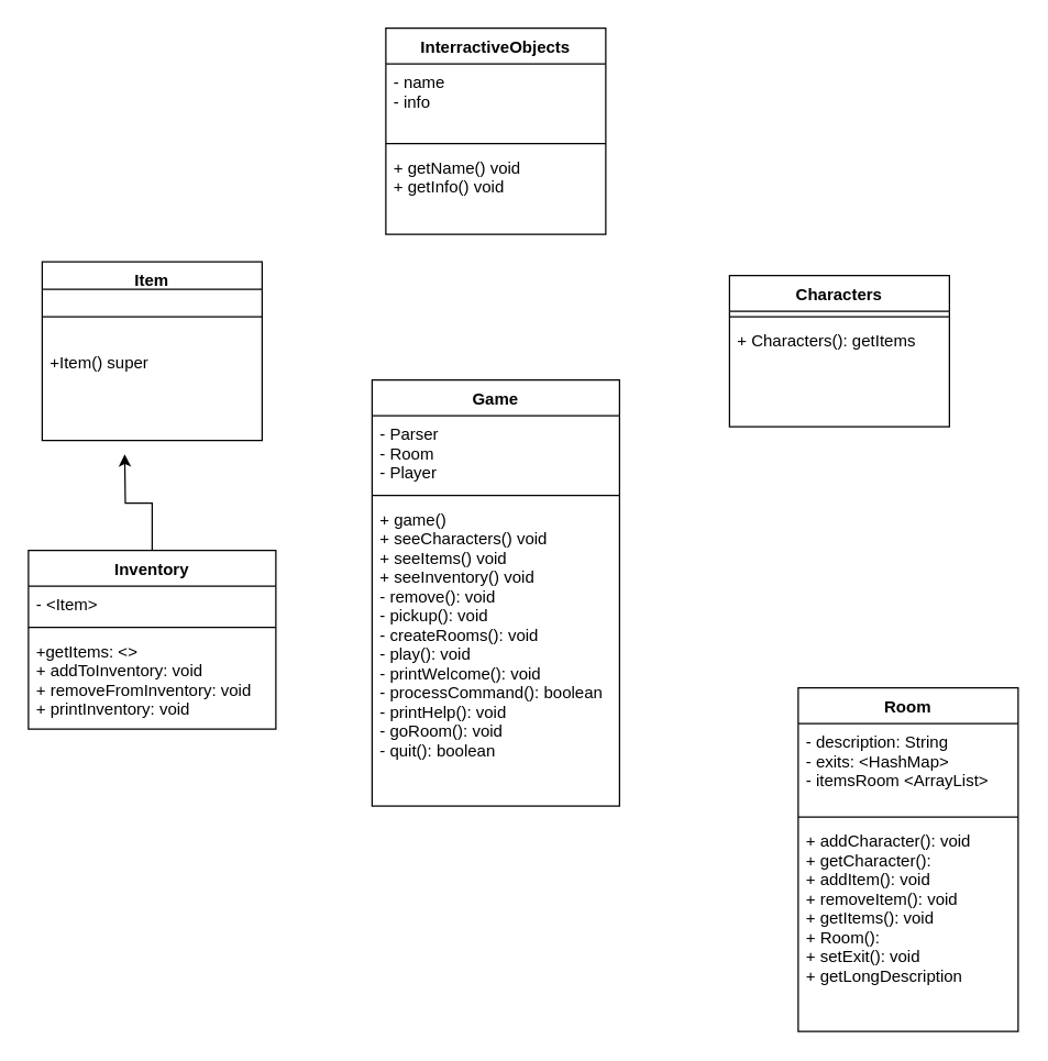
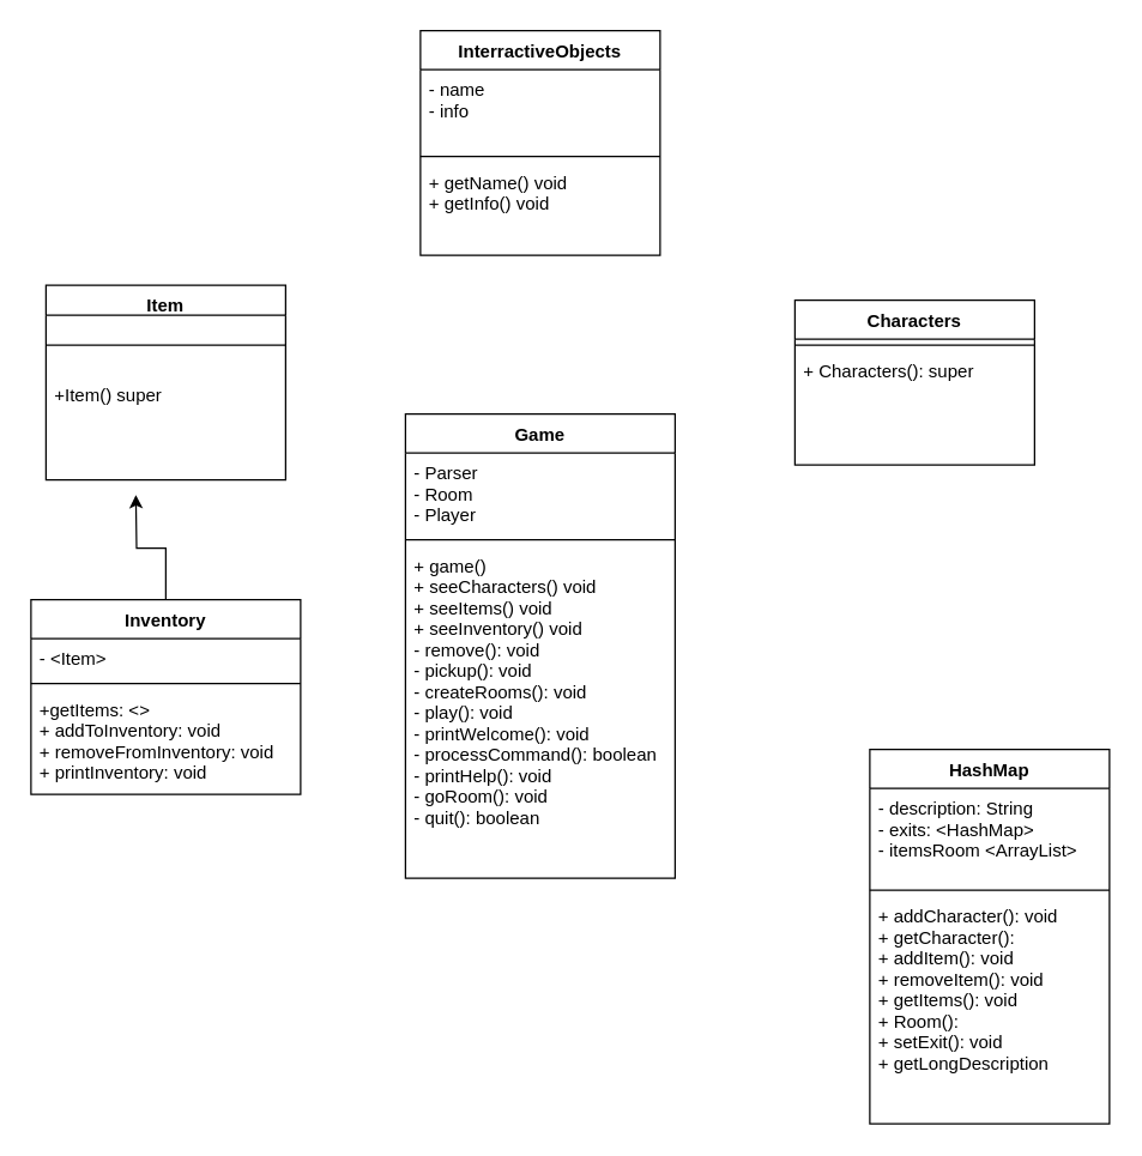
  <mxCell id="0" />
  <mxCell id="1" parent="0" />
  <mxCell id="2" value="InterractiveObjects" style="swimlane;fontStyle=1;align=center;verticalAlign=top;childLayout=stackLayout;horizontal=1;startSize=26;horizontalStack=0;resizeParent=1;resizeParentMax=0;resizeLast=0;collapsible=1;marginBottom=0;" vertex="1" parent="1"><mxGeometry x="280" y="20" width="160" height="150" as="geometry" /></mxCell>
  <mxCell id="3" value="- name&#10;- info" style="text;strokeColor=none;fillColor=none;align=left;verticalAlign=top;spacingLeft=4;spacingRight=4;overflow=hidden;rotatable=0;points=[[0,0.5],[1,0.5]];portConstraint=eastwest;" vertex="1" parent="2"><mxGeometry y="26" width="160" height="54" as="geometry" /></mxCell>
  <mxCell id="4" value="" style="line;strokeWidth=1;fillColor=none;align=left;verticalAlign=middle;spacingTop=-1;spacingLeft=3;spacingRight=3;rotatable=0;labelPosition=right;points=[];portConstraint=eastwest;" vertex="1" parent="2"><mxGeometry y="80" width="160" height="8" as="geometry" /></mxCell>
  <mxCell id="5" value="+ getName() void&#10;+ getInfo() void" style="text;strokeColor=none;fillColor=none;align=left;verticalAlign=top;spacingLeft=4;spacingRight=4;overflow=hidden;rotatable=0;points=[[0,0.5],[1,0.5]];portConstraint=eastwest;" vertex="1" parent="2"><mxGeometry y="88" width="160" height="62" as="geometry" /></mxCell>
  <mxCell id="6" value="Item" style="swimlane;fontStyle=1;align=center;verticalAlign=top;childLayout=stackLayout;horizontal=1;startSize=20;horizontalStack=0;resizeParent=1;resizeParentMax=0;resizeLast=0;collapsible=1;marginBottom=0;" vertex="1" parent="1"><mxGeometry x="30" y="190" width="160" height="130" as="geometry" /></mxCell>
  <mxCell id="7" value="" style="line;strokeWidth=1;fillColor=none;align=left;verticalAlign=middle;spacingTop=-1;spacingLeft=3;spacingRight=3;rotatable=0;labelPosition=right;points=[];portConstraint=eastwest;" vertex="1" parent="6"><mxGeometry y="20" width="160" height="40" as="geometry" /></mxCell>
  <mxCell id="8" value="+Item() super" style="text;strokeColor=none;fillColor=none;align=left;verticalAlign=top;spacingLeft=4;spacingRight=4;overflow=hidden;rotatable=0;points=[[0,0.5],[1,0.5]];portConstraint=eastwest;" vertex="1" parent="6"><mxGeometry y="60" width="160" height="70" as="geometry" /></mxCell>
  <mxCell id="9" style="edgeStyle=orthogonalEdgeStyle;rounded=0;orthogonalLoop=1;jettySize=auto;html=1;" edge="1" parent="1" source="10"><mxGeometry relative="1" as="geometry"><mxPoint x="90" y="330" as="targetPoint" /></mxGeometry></mxCell>
  <mxCell id="10" value="Inventory" style="swimlane;fontStyle=1;align=center;verticalAlign=top;childLayout=stackLayout;horizontal=1;startSize=26;horizontalStack=0;resizeParent=1;resizeParentMax=0;resizeLast=0;collapsible=1;marginBottom=0;" vertex="1" parent="1"><mxGeometry x="20" y="400" width="180" height="130" as="geometry" /></mxCell>
  <mxCell id="11" value="- &lt;Item&gt;" style="text;strokeColor=none;fillColor=none;align=left;verticalAlign=top;spacingLeft=4;spacingRight=4;overflow=hidden;rotatable=0;points=[[0,0.5],[1,0.5]];portConstraint=eastwest;" vertex="1" parent="10"><mxGeometry y="26" width="180" height="26" as="geometry" /></mxCell>
  <mxCell id="12" value="" style="line;strokeWidth=1;fillColor=none;align=left;verticalAlign=middle;spacingTop=-1;spacingLeft=3;spacingRight=3;rotatable=0;labelPosition=right;points=[];portConstraint=eastwest;" vertex="1" parent="10"><mxGeometry y="52" width="180" height="8" as="geometry" /></mxCell>
  <mxCell id="13" value="+getItems: &lt;&gt;&#10;+ addToInventory: void&#10;+ removeFromInventory: void&#10;+ printInventory: void" style="text;strokeColor=none;fillColor=none;align=left;verticalAlign=top;spacingLeft=4;spacingRight=4;overflow=hidden;rotatable=0;points=[[0,0.5],[1,0.5]];portConstraint=eastwest;" vertex="1" parent="10"><mxGeometry y="60" width="180" height="70" as="geometry" /></mxCell>
  <mxCell id="14" value="Characters" style="swimlane;fontStyle=1;align=center;verticalAlign=top;childLayout=stackLayout;horizontal=1;startSize=26;horizontalStack=0;resizeParent=1;resizeParentMax=0;resizeLast=0;collapsible=1;marginBottom=0;" vertex="1" parent="1"><mxGeometry x="530" y="200" width="160" height="110" as="geometry" /></mxCell>
  <mxCell id="15" value="" style="line;strokeWidth=1;fillColor=none;align=left;verticalAlign=middle;spacingTop=-1;spacingLeft=3;spacingRight=3;rotatable=0;labelPosition=right;points=[];portConstraint=eastwest;" vertex="1" parent="14"><mxGeometry y="26" width="160" height="8" as="geometry" /></mxCell>
- <mxCell id="16" value="+ Characters(): getItems" style="text;strokeColor=none;fillColor=none;align=left;verticalAlign=top;spacingLeft=4;spacingRight=4;overflow=hidden;rotatable=0;points=[[0,0.5],[1,0.5]];portConstraint=eastwest;" vertex="1" parent="14"><mxGeometry y="34" width="160" height="76" as="geometry" /></mxCell>
+ <mxCell id="16" value="+ Characters(): super" style="text;strokeColor=none;fillColor=none;align=left;verticalAlign=top;spacingLeft=4;spacingRight=4;overflow=hidden;rotatable=0;points=[[0,0.5],[1,0.5]];portConstraint=eastwest;" vertex="1" parent="14"><mxGeometry y="34" width="160" height="76" as="geometry" /></mxCell>
  <mxCell id="17" value="Game" style="swimlane;fontStyle=1;align=center;verticalAlign=top;childLayout=stackLayout;horizontal=1;startSize=26;horizontalStack=0;resizeParent=1;resizeParentMax=0;resizeLast=0;collapsible=1;marginBottom=0;" vertex="1" parent="1"><mxGeometry x="270" y="276" width="180" height="310" as="geometry" /></mxCell>
  <mxCell id="18" value="- Parser&#10;- Room&#10;- Player" style="text;strokeColor=none;fillColor=none;align=left;verticalAlign=top;spacingLeft=4;spacingRight=4;overflow=hidden;rotatable=0;points=[[0,0.5],[1,0.5]];portConstraint=eastwest;" vertex="1" parent="17"><mxGeometry y="26" width="180" height="54" as="geometry" /></mxCell>
  <mxCell id="19" value="" style="line;strokeWidth=1;fillColor=none;align=left;verticalAlign=middle;spacingTop=-1;spacingLeft=3;spacingRight=3;rotatable=0;labelPosition=right;points=[];portConstraint=eastwest;" vertex="1" parent="17"><mxGeometry y="80" width="180" height="8" as="geometry" /></mxCell>
  <mxCell id="20" value="+ game()&#10;+ seeCharacters() void&#10;+ seeItems() void&#10;+ seeInventory() void&#10;- remove(): void&#10;- pickup(): void&#10;- createRooms(): void&#10;- play(): void&#10;- printWelcome(): void&#10;- processCommand(): boolean&#10;- printHelp(): void&#10;- goRoom(): void&#10;- quit(): boolean&#10;" style="text;strokeColor=none;fillColor=none;align=left;verticalAlign=top;spacingLeft=4;spacingRight=4;overflow=hidden;rotatable=0;points=[[0,0.5],[1,0.5]];portConstraint=eastwest;" vertex="1" parent="17"><mxGeometry y="88" width="180" height="222" as="geometry" /></mxCell>
- <mxCell id="21" value="Room" style="swimlane;fontStyle=1;align=center;verticalAlign=top;childLayout=stackLayout;horizontal=1;startSize=26;horizontalStack=0;resizeParent=1;resizeParentMax=0;resizeLast=0;collapsible=1;marginBottom=0;" vertex="1" parent="1"><mxGeometry x="580" y="500" width="160" height="250" as="geometry" /></mxCell>
+ <mxCell id="21" value="HashMap" style="swimlane;fontStyle=1;align=center;verticalAlign=top;childLayout=stackLayout;horizontal=1;startSize=26;horizontalStack=0;resizeParent=1;resizeParentMax=0;resizeLast=0;collapsible=1;marginBottom=0;" vertex="1" parent="1"><mxGeometry x="580" y="500" width="160" height="250" as="geometry" /></mxCell>
  <mxCell id="22" value="- description: String&#10;- exits: &lt;HashMap&gt;&#10;- itemsRoom &lt;ArrayList&gt;" style="text;strokeColor=none;fillColor=none;align=left;verticalAlign=top;spacingLeft=4;spacingRight=4;overflow=hidden;rotatable=0;points=[[0,0.5],[1,0.5]];portConstraint=eastwest;" vertex="1" parent="21"><mxGeometry y="26" width="160" height="64" as="geometry" /></mxCell>
  <mxCell id="23" value="" style="line;strokeWidth=1;fillColor=none;align=left;verticalAlign=middle;spacingTop=-1;spacingLeft=3;spacingRight=3;rotatable=0;labelPosition=right;points=[];portConstraint=eastwest;" vertex="1" parent="21"><mxGeometry y="90" width="160" height="8" as="geometry" /></mxCell>
  <mxCell id="24" value="+ addCharacter(): void&#10;+ getCharacter(): &#10;+ addItem(): void&#10;+ removeItem(): void&#10;+ getItems(): void&#10;+ Room():&#10;+ setExit(): void&#10;+ getLongDescription" style="text;strokeColor=none;fillColor=none;align=left;verticalAlign=top;spacingLeft=4;spacingRight=4;overflow=hidden;rotatable=0;points=[[0,0.5],[1,0.5]];portConstraint=eastwest;" vertex="1" parent="21"><mxGeometry y="98" width="160" height="152" as="geometry" /></mxCell>
